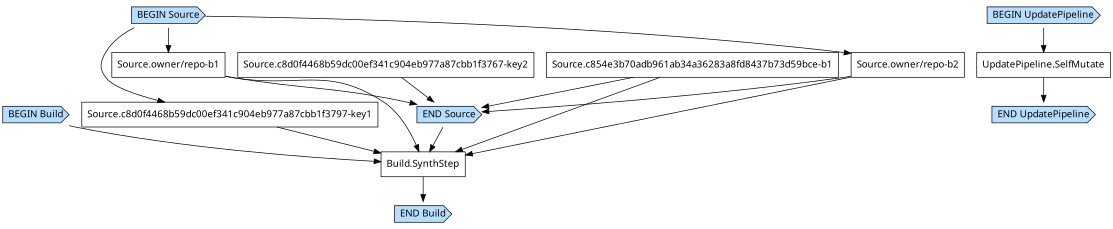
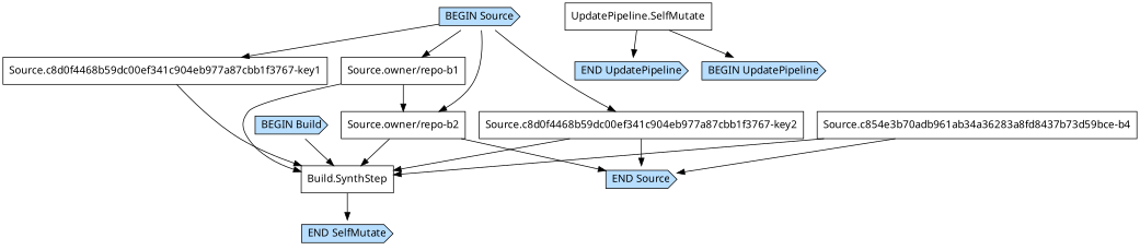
  digraph {
    fontname="Noto Sans"
    node [fontname="Noto Sans" shape=box]
    edge [fontname="Noto Sans"]
    "BEGIN Build" [fillcolor="#b7deff" shape=cds style=filled]
    "Build.SynthStep"
-   "END Build" [fillcolor="#b7deff" shape=cds style=filled]
+   "END Build" [fillcolor="#b7deff" shape=cds style=filled label="END SelfMutate"]
    "END UpdatePipeline" [fillcolor="#b7deff" shape=cds style=filled]
    "UpdatePipeline.SelfMutate"
    "Source.owner/repo-b1"
    "END Source" [fillcolor="#b7deff" shape=cds style=filled]
    "Source.owner/repo-b2"
-   "Source.c8d0f4468b59dc00ef341c904eb977a87cbb1f3767-key1" [label="Source.c8d0f4468b59dc00ef341c904eb977a87cbb1f3797-key1"]
+   "Source.c8d0f4468b59dc00ef341c904eb977a87cbb1f3767-key1"
    "Source.c8d0f4468b59dc00ef341c904eb977a87cbb1f3767-key2"
-   "Source.c854e3b70adb961ab34a36283a8fd8437b73d59bce-b1"
+   "Source.c854e3b70adb961ab34a36283a8fd8437b73d59bce-b1" [label="Source.c854e3b70adb961ab34a36283a8fd8437b73d59bce-b4"]
    "BEGIN UpdatePipeline" [fillcolor="#b7deff" shape=cds style=filled]
    "BEGIN Source" [fillcolor="#b7deff" shape=cds style=filled]
    "BEGIN Build" -> "Build.SynthStep"
    "Build.SynthStep" -> "END Build"
    "UpdatePipeline.SelfMutate" -> "END UpdatePipeline"
    "Source.owner/repo-b1" -> "Build.SynthStep"
-   "Source.owner/repo-b1" -> "END Source"
+   "Source.owner/repo-b1" -> "Source.owner/repo-b2"
    "Source.owner/repo-b2" -> "Build.SynthStep"
    "Source.owner/repo-b2" -> "END Source"
    "Source.c8d0f4468b59dc00ef341c904eb977a87cbb1f3767-key1" -> "Build.SynthStep"
-   "END Source" -> "Build.SynthStep"
+   "Source.c8d0f4468b59dc00ef341c904eb977a87cbb1f3767-key2" -> "Build.SynthStep"
    "Source.c8d0f4468b59dc00ef341c904eb977a87cbb1f3767-key2" -> "END Source"
    "Source.c854e3b70adb961ab34a36283a8fd8437b73d59bce-b1" -> "Build.SynthStep"
    "Source.c854e3b70adb961ab34a36283a8fd8437b73d59bce-b1" -> "END Source"
-   "BEGIN UpdatePipeline" -> "UpdatePipeline.SelfMutate"
+   "UpdatePipeline.SelfMutate" -> "BEGIN UpdatePipeline"
    "BEGIN Source" -> "Source.owner/repo-b1"
    "BEGIN Source" -> "Source.owner/repo-b2"
    "BEGIN Source" -> "Source.c8d0f4468b59dc00ef341c904eb977a87cbb1f3767-key1"
+   "BEGIN Source" -> "Source.c8d0f4468b59dc00ef341c904eb977a87cbb1f3767-key2"
  }
